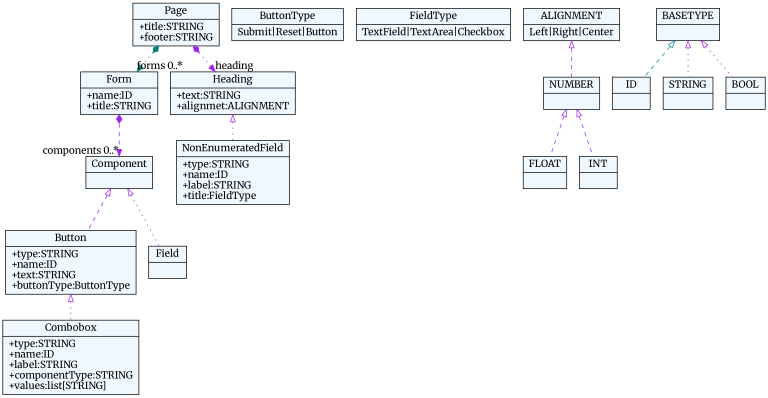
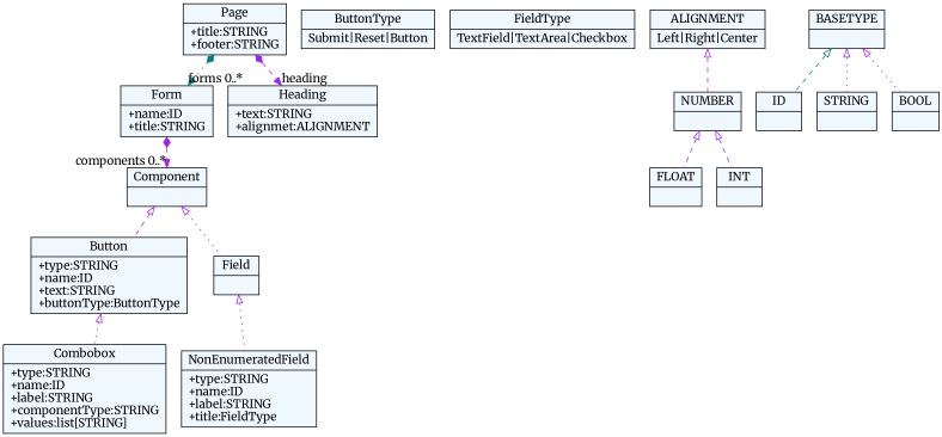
  digraph {
    fontname=Merriweather
    fontsize=8
    node [fillcolor=aliceblue fontname=Merriweather shape=record style=filled]
    edge [arrowtail=empty color=purple dir=back fontname=Merriweather style=dashed]
    n1 [label="{Button|+type:STRING\l+name:ID\l+text:STRING\l+buttonType:ButtonType\l}"]
    n2 [label="{Combobox|+type:STRING\l+name:ID\l+label:STRING\l+componentType:STRING\l+values:list[STRING]\l}"]
    n3 [label="{Form|+name:ID\l+title:STRING\l}"]
    n4 [label="{Component|}"]
    n5 [label="{Field|}"]
    n6 [label="{NonEnumeratedField|+type:STRING\l+name:ID\l+label:STRING\l+title:FieldType\l}"]
    n7 [label="{Page|+title:STRING\l+footer:STRING\l}"]
    n8 [label="{Heading|+text:STRING\l+alignmet:ALIGNMENT\l}"]
    n9 [label="{ButtonType|Submit\|Reset\|Button}"]
    n10 [label="{FieldType|TextField\|TextArea\|Checkbox}"]
    n11 [label="{ALIGNMENT|Left\|Right\|Center}"]
    n12 [label="{NUMBER|}"]
    n13 [label="{FLOAT|}"]
    n14 [label="{INT|}"]
    n15 [label="{ID|}"]
    n16 [label="{STRING|}"]
    n17 [label="{BOOL|}"]
    n18 [label="{BASETYPE|}"]
    n1 -> n2 [style=dotted]
    n3 -> n4 [arrowtail=diamond dir=both headlabel="components 0..*"]
    n4 -> n1
    n4 -> n5 [style=dotted]
-   n8 -> n6 [style=dotted]
+   n5 -> n6 [style=dotted]
    n7 -> n3 [arrowtail=diamond color=teal dir=both headlabel="forms 0..*" style=dotted]
-   n7 -> n8 [arrowtail=diamond dir=both headlabel="heading " style=dotted]
+   n7 -> n8 [arrowtail=diamond dir=both headlabel="heading "]
    n11 -> n12
    n12 -> n13
    n12 -> n14
    n18 -> n15 [color=teal]
    n18 -> n16 [style=dotted]
    n18 -> n17 [style=dotted]
  }
